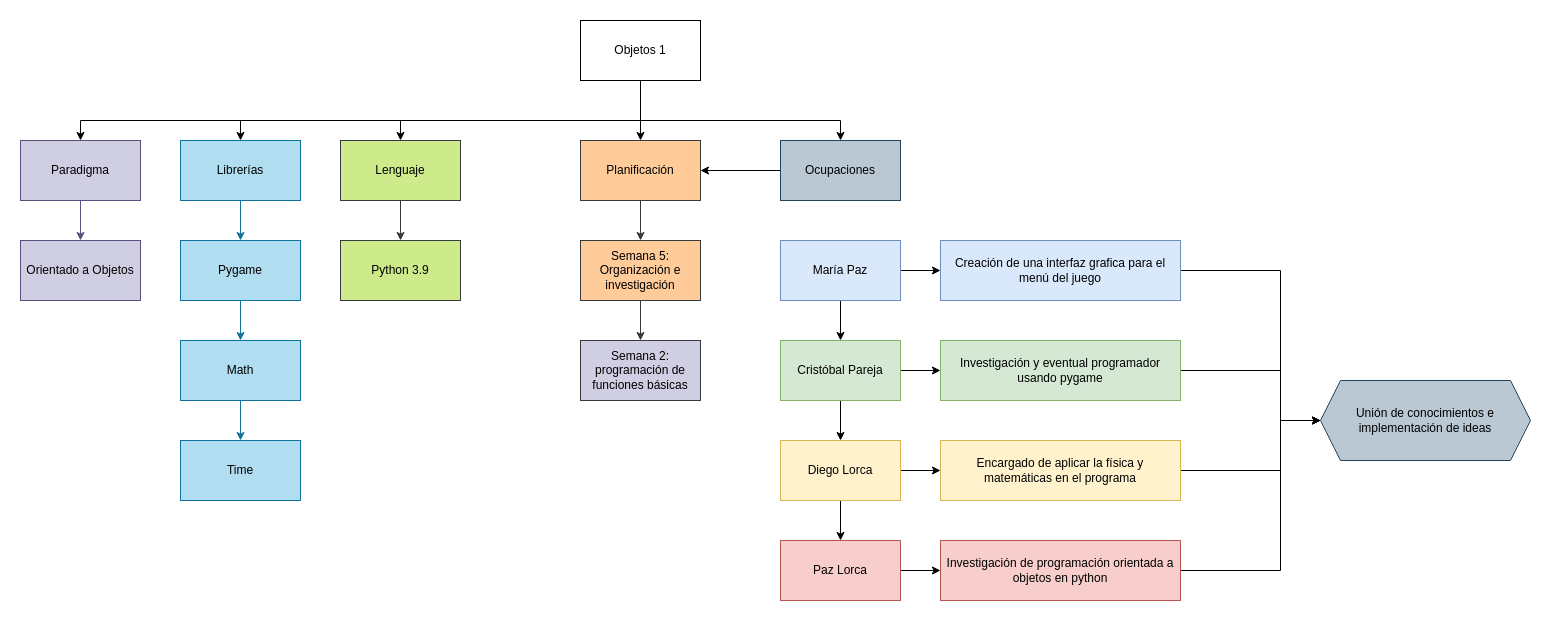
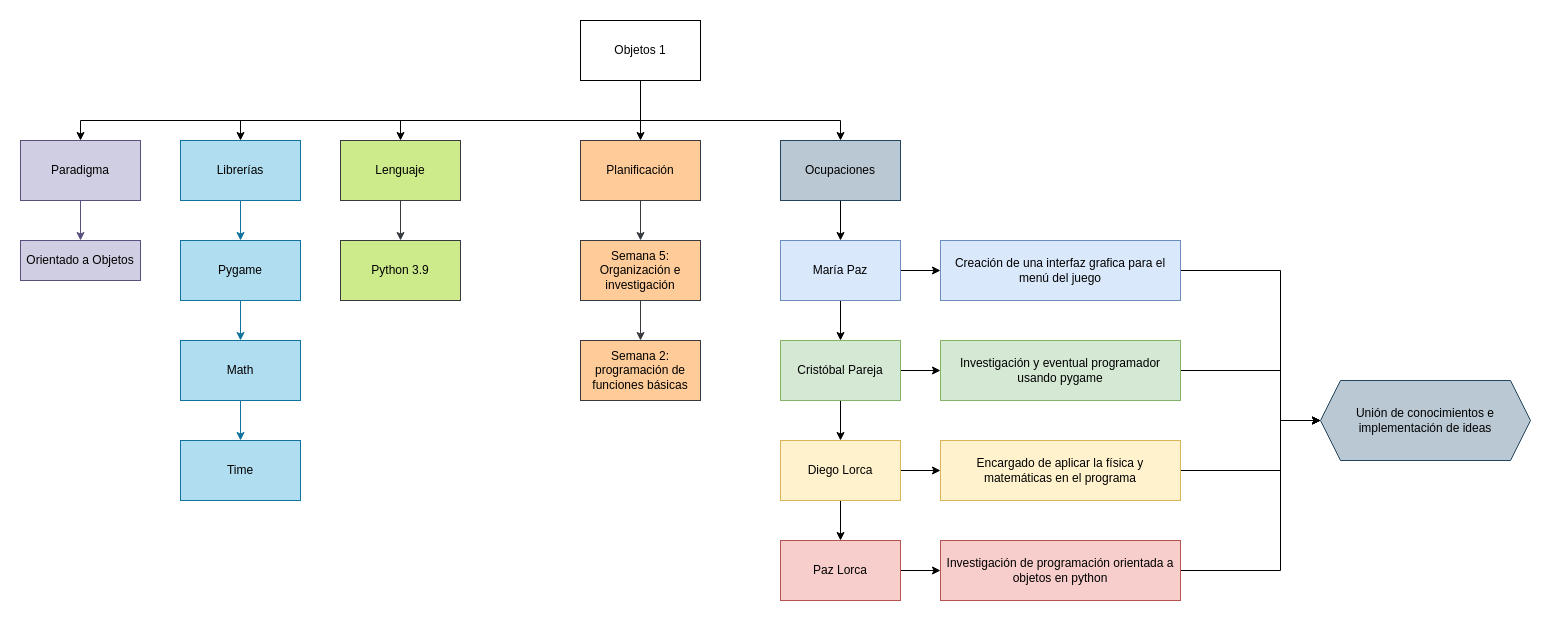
  <mxCell id="0" />
  <mxCell id="1" parent="0" />
  <mxCell id="2" value="" style="edgeStyle=orthogonalEdgeStyle;rounded=0;orthogonalLoop=1;jettySize=auto;html=1;" parent="1" source="6" target="8" edge="1"><mxGeometry relative="1" as="geometry"><Array as="points"><mxPoint x="640" y="120" /><mxPoint x="400" y="120" /></Array></mxGeometry></mxCell>
  <mxCell id="3" value="" style="edgeStyle=orthogonalEdgeStyle;rounded=0;orthogonalLoop=1;jettySize=auto;html=1;" edge="1" parent="1" source="6" target="10"><mxGeometry relative="1" as="geometry" /></mxCell>
  <mxCell id="4" value="" style="edgeStyle=orthogonalEdgeStyle;rounded=0;orthogonalLoop=1;jettySize=auto;html=1;" edge="1" parent="1" source="6" target="16"><mxGeometry relative="1" as="geometry"><Array as="points"><mxPoint x="640" y="120" /><mxPoint x="80" y="120" /></Array></mxGeometry></mxCell>
  <mxCell id="5" value="" style="edgeStyle=orthogonalEdgeStyle;rounded=0;orthogonalLoop=1;jettySize=auto;html=1;" edge="1" parent="1" source="6" target="27"><mxGeometry relative="1" as="geometry"><Array as="points"><mxPoint x="640" y="120" /><mxPoint x="840" y="120" /></Array></mxGeometry></mxCell>
  <mxCell id="6" value="Objetos 1" style="rounded=0;whiteSpace=wrap;html=1;" parent="1" vertex="1"><mxGeometry x="580" y="20" width="120" height="60" as="geometry" /></mxCell>
  <mxCell id="7" value="" style="edgeStyle=orthogonalEdgeStyle;rounded=0;orthogonalLoop=1;jettySize=auto;html=1;fillColor=#cdeb8b;strokeColor=#36393d;" edge="1" parent="1" source="8" target="12"><mxGeometry relative="1" as="geometry" /></mxCell>
  <mxCell id="8" value="Lenguaje" style="whiteSpace=wrap;html=1;rounded=0;strokeColor=#36393d;fillColor=#cdeb8b;" parent="1" vertex="1"><mxGeometry x="340" y="140" width="120" height="60" as="geometry" /></mxCell>
  <mxCell id="9" value="" style="edgeStyle=orthogonalEdgeStyle;rounded=0;orthogonalLoop=1;jettySize=auto;html=1;fillColor=#ffcc99;strokeColor=#36393d;" edge="1" parent="1" source="10" target="24"><mxGeometry relative="1" as="geometry" /></mxCell>
  <mxCell id="10" value="Planificación" style="whiteSpace=wrap;html=1;rounded=0;strokeColor=#36393d;fillColor=#ffcc99;" vertex="1" parent="1"><mxGeometry x="580" y="140" width="120" height="60" as="geometry" /></mxCell>
  <mxCell id="11" value="" style="edgeStyle=orthogonalEdgeStyle;rounded=0;orthogonalLoop=1;jettySize=auto;html=1;exitX=0.5;exitY=1;exitDx=0;exitDy=0;" edge="1" parent="1" source="6" target="14"><mxGeometry relative="1" as="geometry"><Array as="points"><mxPoint x="640" y="120" /><mxPoint x="240" y="120" /></Array></mxGeometry></mxCell>
  <mxCell id="12" value="Python 3.9" style="whiteSpace=wrap;html=1;rounded=0;strokeColor=#36393d;fillColor=#cdeb8b;" vertex="1" parent="1"><mxGeometry x="340" y="240" width="120" height="60" as="geometry" /></mxCell>
  <mxCell id="13" value="" style="edgeStyle=orthogonalEdgeStyle;rounded=0;orthogonalLoop=1;jettySize=auto;html=1;fillColor=#b1ddf0;strokeColor=#10739e;" edge="1" parent="1" source="14" target="18"><mxGeometry relative="1" as="geometry" /></mxCell>
  <mxCell id="14" value="Librerías" style="whiteSpace=wrap;html=1;rounded=0;strokeColor=#10739e;fillColor=#b1ddf0;" vertex="1" parent="1"><mxGeometry x="180" y="140" width="120" height="60" as="geometry" /></mxCell>
  <mxCell id="15" value="" style="edgeStyle=orthogonalEdgeStyle;rounded=0;orthogonalLoop=1;jettySize=auto;html=1;fillColor=#d0cee2;strokeColor=#56517e;" edge="1" parent="1" source="16" target="22"><mxGeometry relative="1" as="geometry" /></mxCell>
  <mxCell id="16" value="Paradigma" style="whiteSpace=wrap;html=1;rounded=0;strokeColor=#56517e;fillColor=#d0cee2;" vertex="1" parent="1"><mxGeometry x="20" y="140" width="120" height="60" as="geometry" /></mxCell>
  <mxCell id="17" value="" style="edgeStyle=orthogonalEdgeStyle;rounded=0;orthogonalLoop=1;jettySize=auto;html=1;fillColor=#b1ddf0;strokeColor=#10739e;" edge="1" parent="1" source="18" target="20"><mxGeometry relative="1" as="geometry" /></mxCell>
  <mxCell id="18" value="Pygame" style="whiteSpace=wrap;html=1;rounded=0;strokeColor=#10739e;fillColor=#b1ddf0;" vertex="1" parent="1"><mxGeometry x="180" y="240" width="120" height="60" as="geometry" /></mxCell>
  <mxCell id="19" value="" style="edgeStyle=orthogonalEdgeStyle;rounded=0;orthogonalLoop=1;jettySize=auto;html=1;fillColor=#b1ddf0;strokeColor=#10739e;" edge="1" parent="1" source="20" target="21"><mxGeometry relative="1" as="geometry" /></mxCell>
  <mxCell id="20" value="Math" style="whiteSpace=wrap;html=1;rounded=0;strokeColor=#10739e;fillColor=#b1ddf0;" vertex="1" parent="1"><mxGeometry x="180" y="340" width="120" height="60" as="geometry" /></mxCell>
  <mxCell id="21" value="Time" style="whiteSpace=wrap;html=1;rounded=0;strokeColor=#10739e;fillColor=#b1ddf0;" vertex="1" parent="1"><mxGeometry x="180" y="440" width="120" height="60" as="geometry" /></mxCell>
- <mxCell id="22" value="Orientado a Objetos" style="whiteSpace=wrap;html=1;rounded=0;strokeColor=#56517e;fillColor=#d0cee2;" vertex="1" parent="1"><mxGeometry x="20" y="240" width="120" height="60" as="geometry" /></mxCell>
+ <mxCell id="22" value="Orientado a Objetos" style="whiteSpace=wrap;html=1;rounded=0;strokeColor=#56517e;fillColor=#d0cee2;" vertex="1" parent="1"><mxGeometry x="20" y="240" width="120" height="40" as="geometry" /></mxCell>
  <mxCell id="23" value="" style="edgeStyle=orthogonalEdgeStyle;rounded=0;orthogonalLoop=1;jettySize=auto;html=1;fillColor=#ffcc99;strokeColor=#36393d;" edge="1" parent="1" source="24" target="25"><mxGeometry relative="1" as="geometry" /></mxCell>
  <mxCell id="24" value="Semana 5: Organización e investigación" style="whiteSpace=wrap;html=1;rounded=0;strokeColor=#36393d;fillColor=#ffcc99;" vertex="1" parent="1"><mxGeometry x="580" y="240" width="120" height="60" as="geometry" /></mxCell>
- <mxCell id="25" value="Semana 2: programación de funciones básicas" style="whiteSpace=wrap;html=1;rounded=0;strokeColor=#36393d;fillColor=#d0cee2;" vertex="1" parent="1"><mxGeometry x="580" y="340" width="120" height="60" as="geometry" /></mxCell>
- <mxCell id="26" value="" style="edgeStyle=orthogonalEdgeStyle;rounded=0;orthogonalLoop=1;jettySize=auto;html=1;" edge="1" parent="1" source="27" target="10"><mxGeometry relative="1" as="geometry" /></mxCell>
+ <mxCell id="25" value="Semana 2: programación de funciones básicas" style="whiteSpace=wrap;html=1;rounded=0;strokeColor=#36393d;fillColor=#ffcc99;" vertex="1" parent="1"><mxGeometry x="580" y="340" width="120" height="60" as="geometry" /></mxCell>
+ <mxCell id="26" value="" style="edgeStyle=orthogonalEdgeStyle;rounded=0;orthogonalLoop=1;jettySize=auto;html=1;" edge="1" parent="1" source="27" target="30"><mxGeometry relative="1" as="geometry" /></mxCell>
  <mxCell id="27" value="Ocupaciones" style="whiteSpace=wrap;html=1;rounded=0;fillColor=#bac8d3;strokeColor=#23445d;" vertex="1" parent="1"><mxGeometry x="780" y="140" width="120" height="60" as="geometry" /></mxCell>
  <mxCell id="28" value="" style="edgeStyle=orthogonalEdgeStyle;rounded=0;orthogonalLoop=1;jettySize=auto;html=1;" edge="1" parent="1" source="30" target="33"><mxGeometry relative="1" as="geometry" /></mxCell>
  <mxCell id="29" value="" style="edgeStyle=orthogonalEdgeStyle;rounded=0;orthogonalLoop=1;jettySize=auto;html=1;" edge="1" parent="1" source="30" target="40"><mxGeometry relative="1" as="geometry" /></mxCell>
  <mxCell id="30" value="María Paz" style="whiteSpace=wrap;html=1;rounded=0;strokeColor=#6c8ebf;fillColor=#dae8fc;" vertex="1" parent="1"><mxGeometry x="780" y="240" width="120" height="60" as="geometry" /></mxCell>
  <mxCell id="31" value="" style="edgeStyle=orthogonalEdgeStyle;rounded=0;orthogonalLoop=1;jettySize=auto;html=1;" edge="1" parent="1" source="33" target="36"><mxGeometry relative="1" as="geometry" /></mxCell>
  <mxCell id="32" value="" style="edgeStyle=orthogonalEdgeStyle;rounded=0;orthogonalLoop=1;jettySize=auto;html=1;" edge="1" parent="1" source="33" target="42"><mxGeometry relative="1" as="geometry" /></mxCell>
  <mxCell id="33" value="Cristóbal Pareja" style="whiteSpace=wrap;html=1;rounded=0;strokeColor=#82b366;fillColor=#d5e8d4;" vertex="1" parent="1"><mxGeometry x="780" y="340" width="120" height="60" as="geometry" /></mxCell>
  <mxCell id="34" value="" style="edgeStyle=orthogonalEdgeStyle;rounded=0;orthogonalLoop=1;jettySize=auto;html=1;" edge="1" parent="1" source="36" target="38"><mxGeometry relative="1" as="geometry" /></mxCell>
  <mxCell id="35" value="" style="edgeStyle=orthogonalEdgeStyle;rounded=0;orthogonalLoop=1;jettySize=auto;html=1;" edge="1" parent="1" source="36" target="44"><mxGeometry relative="1" as="geometry" /></mxCell>
  <mxCell id="36" value="Diego Lorca" style="whiteSpace=wrap;html=1;rounded=0;strokeColor=#d6b656;fillColor=#fff2cc;" vertex="1" parent="1"><mxGeometry x="780" y="440" width="120" height="60" as="geometry" /></mxCell>
  <mxCell id="37" value="" style="edgeStyle=orthogonalEdgeStyle;rounded=0;orthogonalLoop=1;jettySize=auto;html=1;" edge="1" parent="1" source="38" target="46"><mxGeometry relative="1" as="geometry" /></mxCell>
  <mxCell id="38" value="Paz Lorca" style="whiteSpace=wrap;html=1;rounded=0;strokeColor=#b85450;fillColor=#f8cecc;" vertex="1" parent="1"><mxGeometry x="780" y="540" width="120" height="60" as="geometry" /></mxCell>
  <mxCell id="39" value="" style="edgeStyle=orthogonalEdgeStyle;rounded=0;orthogonalLoop=1;jettySize=auto;html=1;" edge="1" parent="1" source="40" target="47"><mxGeometry relative="1" as="geometry"><Array as="points"><mxPoint x="1280" y="270" /><mxPoint x="1280" y="420" /></Array></mxGeometry></mxCell>
  <mxCell id="40" value="Creación de una interfaz grafica para el menú del juego" style="whiteSpace=wrap;html=1;rounded=0;strokeColor=#6c8ebf;fillColor=#dae8fc;" vertex="1" parent="1"><mxGeometry x="940" y="240" width="240" height="60" as="geometry" /></mxCell>
  <mxCell id="41" value="" style="edgeStyle=orthogonalEdgeStyle;rounded=0;orthogonalLoop=1;jettySize=auto;html=1;entryX=0;entryY=0.5;entryDx=0;entryDy=0;" edge="1" parent="1" source="42" target="47"><mxGeometry relative="1" as="geometry"><mxPoint x="1320" y="370" as="targetPoint" /><Array as="points"><mxPoint x="1280" y="370" /><mxPoint x="1280" y="420" /></Array></mxGeometry></mxCell>
  <mxCell id="42" value="Investigación y eventual programador usando pygame" style="whiteSpace=wrap;html=1;rounded=0;strokeColor=#82b366;fillColor=#d5e8d4;" vertex="1" parent="1"><mxGeometry x="940" y="340" width="240" height="60" as="geometry" /></mxCell>
  <mxCell id="43" value="" style="edgeStyle=orthogonalEdgeStyle;rounded=0;orthogonalLoop=1;jettySize=auto;html=1;entryX=0;entryY=0.5;entryDx=0;entryDy=0;" edge="1" parent="1" source="44" target="47"><mxGeometry relative="1" as="geometry"><mxPoint x="1320" y="470" as="targetPoint" /><Array as="points"><mxPoint x="1280" y="470" /><mxPoint x="1280" y="420" /></Array></mxGeometry></mxCell>
  <mxCell id="44" value="Encargado de aplicar la física y matemáticas en el programa" style="whiteSpace=wrap;html=1;rounded=0;strokeColor=#d6b656;fillColor=#fff2cc;" vertex="1" parent="1"><mxGeometry x="940" y="440" width="240" height="60" as="geometry" /></mxCell>
  <mxCell id="45" value="" style="edgeStyle=orthogonalEdgeStyle;rounded=0;orthogonalLoop=1;jettySize=auto;html=1;entryX=0;entryY=0.5;entryDx=0;entryDy=0;" edge="1" parent="1" source="46" target="47"><mxGeometry relative="1" as="geometry"><mxPoint x="1320" y="570" as="targetPoint" /><Array as="points"><mxPoint x="1280" y="570" /><mxPoint x="1280" y="420" /></Array></mxGeometry></mxCell>
  <mxCell id="46" value="Investigación de programación orientada a objetos en python" style="whiteSpace=wrap;html=1;rounded=0;strokeColor=#b85450;fillColor=#f8cecc;" vertex="1" parent="1"><mxGeometry x="940" y="540" width="240" height="60" as="geometry" /></mxCell>
  <mxCell id="47" value="Unión de conocimientos e implementación de ideas" style="shape=hexagon;perimeter=hexagonPerimeter2;whiteSpace=wrap;html=1;fixedSize=1;rounded=0;strokeColor=#23445d;fillColor=#bac8d3;" vertex="1" parent="1"><mxGeometry x="1320" y="380" width="210" height="80" as="geometry" /></mxCell>
